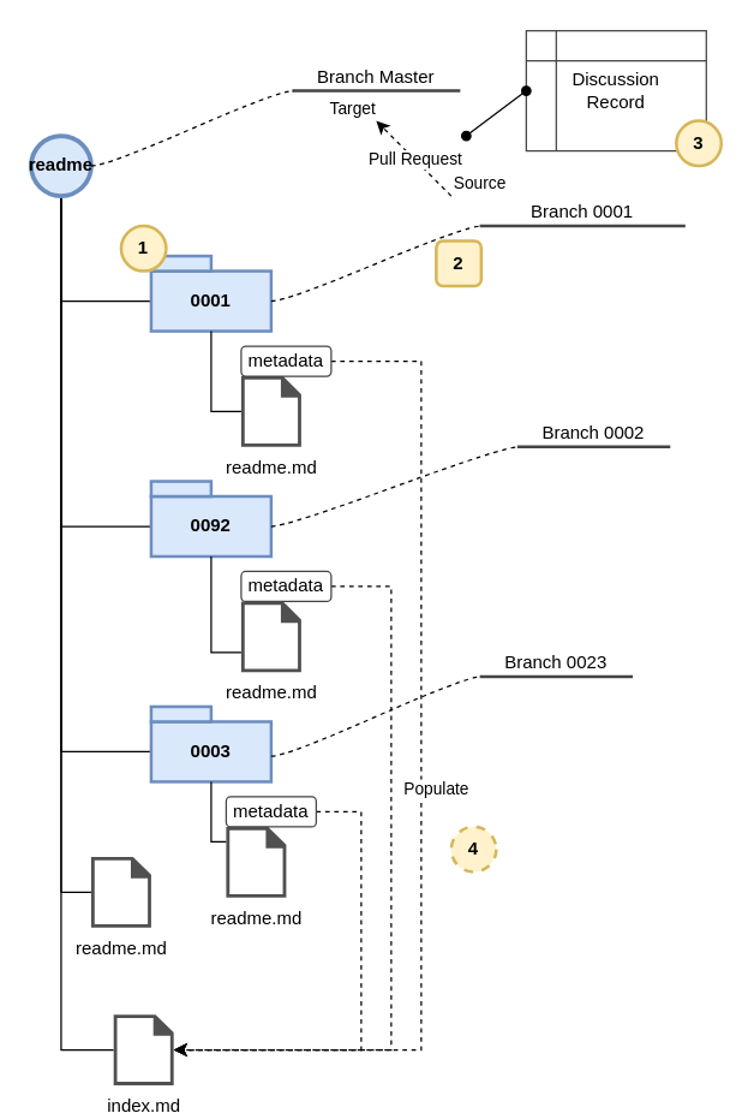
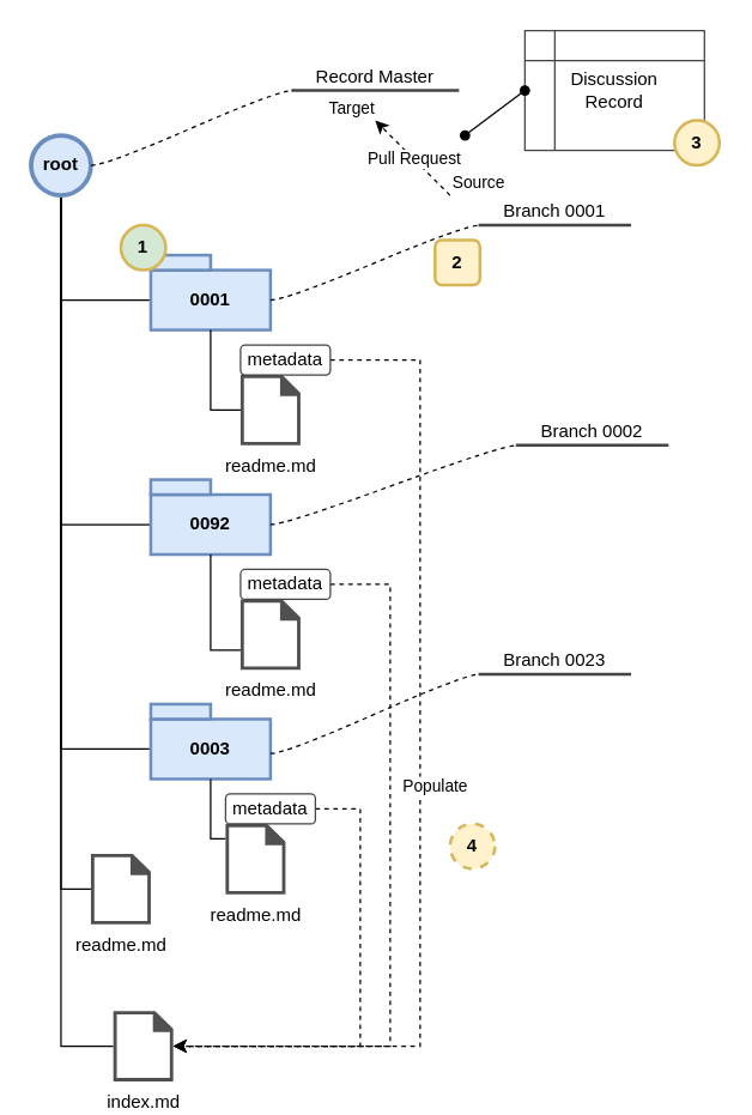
  <mxCell id="0" />
  <mxCell id="1" parent="0" />
  <mxCell id="2" style="edgeStyle=elbowEdgeStyle;rounded=0;orthogonalLoop=1;jettySize=auto;html=1;exitX=0.5;exitY=1;exitDx=0;exitDy=0;entryX=0;entryY=0.5;entryDx=0;entryDy=0;endArrow=none;endFill=0;" edge="1" parent="1" source="7" target="9"><mxGeometry relative="1" as="geometry"><Array as="points"><mxPoint x="40" y="170" /></Array></mxGeometry></mxCell>
  <mxCell id="3" style="edgeStyle=elbowEdgeStyle;rounded=0;orthogonalLoop=1;jettySize=auto;html=1;exitX=0.5;exitY=1;exitDx=0;exitDy=0;entryX=0;entryY=0.5;entryDx=0;entryDy=0;endArrow=none;endFill=0;" edge="1" parent="1" source="7" target="14"><mxGeometry relative="1" as="geometry"><Array as="points"><mxPoint x="40" y="240" /></Array></mxGeometry></mxCell>
  <mxCell id="4" style="edgeStyle=elbowEdgeStyle;rounded=0;orthogonalLoop=1;jettySize=auto;html=1;exitX=0.5;exitY=1;exitDx=0;exitDy=0;entryX=0;entryY=0.5;entryDx=0;entryDy=0;endArrow=none;endFill=0;" edge="1" parent="1" source="7" target="19"><mxGeometry relative="1" as="geometry"><Array as="points"><mxPoint x="40" y="310" /></Array></mxGeometry></mxCell>
  <mxCell id="5" style="edgeStyle=elbowEdgeStyle;rounded=0;orthogonalLoop=1;jettySize=auto;html=1;exitX=0.5;exitY=1;exitDx=0;exitDy=0;endArrow=none;endFill=0;" edge="1" parent="1" source="7" target="23"><mxGeometry relative="1" as="geometry"><Array as="points"><mxPoint x="40" y="530" /></Array></mxGeometry></mxCell>
  <mxCell id="6" style="edgeStyle=elbowEdgeStyle;rounded=0;orthogonalLoop=1;jettySize=auto;html=1;exitX=0.5;exitY=1;exitDx=0;exitDy=0;endArrow=none;endFill=0;" edge="1" parent="1" source="7" target="24"><mxGeometry relative="1" as="geometry"><Array as="points"><mxPoint x="40" y="580" /></Array></mxGeometry></mxCell>
- <mxCell id="7" value="readme" style="ellipse;whiteSpace=wrap;html=1;aspect=fixed;strokeColor=#6c8ebf;fillColor=#dae8fc;strokeWidth=3;fontStyle=1" vertex="1" parent="1"><mxGeometry x="20" y="90" width="40" height="40" as="geometry" /></mxCell>
+ <mxCell id="7" value="root" style="ellipse;whiteSpace=wrap;html=1;aspect=fixed;strokeColor=#6c8ebf;fillColor=#dae8fc;strokeWidth=3;fontStyle=1" vertex="1" parent="1"><mxGeometry x="20" y="90" width="40" height="40" as="geometry" /></mxCell>
  <mxCell id="8" value="&#10;0001" style="group;strokeWidth=1;fontStyle=1" vertex="1" connectable="0" parent="1"><mxGeometry x="100" y="170" width="80" height="50" as="geometry" /></mxCell>
  <mxCell id="9" value="0001" style="rounded=0;whiteSpace=wrap;html=1;strokeWidth=2;fillColor=#dae8fc;strokeColor=#6c8ebf;fontStyle=1" vertex="1" parent="8"><mxGeometry y="10" width="80" height="40" as="geometry" /></mxCell>
  <mxCell id="10" value="" style="rounded=0;whiteSpace=wrap;html=1;strokeWidth=2;fillColor=#dae8fc;strokeColor=#6c8ebf;" vertex="1" parent="8"><mxGeometry width="40" height="10" as="geometry" /></mxCell>
  <mxCell id="11" value="readme.md" style="sketch=0;pointerEvents=1;shadow=0;dashed=0;html=1;strokeColor=none;fillColor=#505050;labelPosition=center;verticalLabelPosition=bottom;verticalAlign=top;outlineConnect=0;align=center;shape=mxgraph.office.concepts.document_blank;" vertex="1" parent="1"><mxGeometry x="160" y="250" width="40" height="47" as="geometry" /></mxCell>
  <mxCell id="12" style="edgeStyle=elbowEdgeStyle;rounded=0;orthogonalLoop=1;jettySize=auto;html=1;exitX=0.5;exitY=1;exitDx=0;exitDy=0;endArrow=none;endFill=0;" edge="1" parent="1" source="9" target="11"><mxGeometry relative="1" as="geometry"><Array as="points"><mxPoint x="140" y="240" /></Array></mxGeometry></mxCell>
  <mxCell id="13" value="&#10;0001" style="group" vertex="1" connectable="0" parent="1"><mxGeometry x="100" y="320" width="80" height="50" as="geometry" /></mxCell>
  <mxCell id="14" value="0092" style="rounded=0;whiteSpace=wrap;html=1;strokeWidth=2;fillColor=#dae8fc;strokeColor=#6c8ebf;fontStyle=1" vertex="1" parent="13"><mxGeometry y="10" width="80" height="40" as="geometry" /></mxCell>
  <mxCell id="15" value="" style="rounded=0;whiteSpace=wrap;html=1;strokeWidth=2;fillColor=#dae8fc;strokeColor=#6c8ebf;" vertex="1" parent="13"><mxGeometry width="40" height="10" as="geometry" /></mxCell>
  <mxCell id="16" value="readme.md" style="sketch=0;pointerEvents=1;shadow=0;dashed=0;html=1;strokeColor=none;fillColor=#505050;labelPosition=center;verticalLabelPosition=bottom;verticalAlign=top;outlineConnect=0;align=center;shape=mxgraph.office.concepts.document_blank;" vertex="1" parent="1"><mxGeometry x="160" y="400" width="40" height="47" as="geometry" /></mxCell>
  <mxCell id="17" style="edgeStyle=elbowEdgeStyle;rounded=0;orthogonalLoop=1;jettySize=auto;html=1;exitX=0.5;exitY=1;exitDx=0;exitDy=0;endArrow=none;endFill=0;" edge="1" parent="1" source="14" target="16"><mxGeometry relative="1" as="geometry"><Array as="points"><mxPoint x="140" y="434" /></Array></mxGeometry></mxCell>
  <mxCell id="18" value="&#10;0001" style="group" vertex="1" connectable="0" parent="1"><mxGeometry x="100" y="470" width="80" height="50" as="geometry" /></mxCell>
  <mxCell id="19" value="0003" style="rounded=0;whiteSpace=wrap;html=1;strokeWidth=2;fillColor=#dae8fc;strokeColor=#6c8ebf;fontStyle=1" vertex="1" parent="18"><mxGeometry y="10" width="80" height="40" as="geometry" /></mxCell>
  <mxCell id="20" value="" style="rounded=0;whiteSpace=wrap;html=1;strokeWidth=2;fillColor=#dae8fc;strokeColor=#6c8ebf;" vertex="1" parent="18"><mxGeometry width="40" height="10" as="geometry" /></mxCell>
  <mxCell id="21" value="readme.md" style="sketch=0;pointerEvents=1;shadow=0;dashed=0;html=1;strokeColor=none;fillColor=#505050;labelPosition=center;verticalLabelPosition=bottom;verticalAlign=top;outlineConnect=0;align=center;shape=mxgraph.office.concepts.document_blank;" vertex="1" parent="1"><mxGeometry x="150" y="550" width="40" height="47" as="geometry" /></mxCell>
  <mxCell id="22" style="edgeStyle=elbowEdgeStyle;rounded=0;orthogonalLoop=1;jettySize=auto;html=1;exitX=0.5;exitY=1;exitDx=0;exitDy=0;endArrow=none;endFill=0;" edge="1" parent="1" source="19" target="21"><mxGeometry relative="1" as="geometry"><Array as="points"><mxPoint x="140" y="560" /></Array></mxGeometry></mxCell>
  <mxCell id="23" value="readme.md" style="sketch=0;pointerEvents=1;shadow=0;dashed=0;html=1;strokeColor=none;fillColor=#505050;labelPosition=center;verticalLabelPosition=bottom;verticalAlign=top;outlineConnect=0;align=center;shape=mxgraph.office.concepts.document_blank;" vertex="1" parent="1"><mxGeometry x="60" y="570" width="40" height="47" as="geometry" /></mxCell>
  <mxCell id="24" value="index.md" style="sketch=0;pointerEvents=1;shadow=0;dashed=0;html=1;strokeColor=none;fillColor=#505050;labelPosition=center;verticalLabelPosition=bottom;verticalAlign=top;outlineConnect=0;align=center;shape=mxgraph.office.concepts.document_blank;" vertex="1" parent="1"><mxGeometry x="75" y="675" width="40" height="47" as="geometry" /></mxCell>
- <mxCell id="25" value="Branch 0001" style="whiteSpace=wrap;html=1;shape=partialRectangle;top=0;left=0;bottom=1;right=0;points=[[0,1],[1,1]];fillColor=none;align=center;verticalAlign=bottom;routingCenterY=0.5;snapToPoint=1;recursiveResize=0;autosize=1;treeFolding=1;treeMoving=1;newEdgeStyle={&quot;edgeStyle&quot;:&quot;entityRelationEdgeStyle&quot;,&quot;startArrow&quot;:&quot;none&quot;,&quot;endArrow&quot;:&quot;none&quot;,&quot;segment&quot;:10,&quot;curved&quot;:1};strokeColor=#434445;strokeWidth=2;" vertex="1" parent="1"><mxGeometry x="320" y="130" width="135" height="20" as="geometry" /></mxCell>
+ <mxCell id="25" value="Branch 0001" style="whiteSpace=wrap;html=1;shape=partialRectangle;top=0;left=0;bottom=1;right=0;points=[[0,1],[1,1]];fillColor=none;align=center;verticalAlign=bottom;routingCenterY=0.5;snapToPoint=1;recursiveResize=0;autosize=1;treeFolding=1;treeMoving=1;newEdgeStyle={&quot;edgeStyle&quot;:&quot;entityRelationEdgeStyle&quot;,&quot;startArrow&quot;:&quot;none&quot;,&quot;endArrow&quot;:&quot;none&quot;,&quot;segment&quot;:10,&quot;curved&quot;:1};strokeColor=#434445;strokeWidth=2;" vertex="1" parent="1"><mxGeometry x="320" y="130" width="100" height="20" as="geometry" /></mxCell>
  <mxCell id="26" value="" style="edgeStyle=entityRelationEdgeStyle;startArrow=none;endArrow=none;segment=10;curved=1;exitX=1;exitY=0.5;exitDx=0;exitDy=0;dashed=1;" edge="1" target="25" parent="1" source="9"><mxGeometry relative="1" as="geometry"><mxPoint x="260" y="170" as="sourcePoint" /></mxGeometry></mxCell>
  <mxCell id="27" value="Branch 0002" style="whiteSpace=wrap;html=1;shape=partialRectangle;top=0;left=0;bottom=1;right=0;points=[[0,1],[1,1]];fillColor=none;align=center;verticalAlign=bottom;routingCenterY=0.5;snapToPoint=1;recursiveResize=0;autosize=1;treeFolding=1;treeMoving=1;newEdgeStyle={&quot;edgeStyle&quot;:&quot;entityRelationEdgeStyle&quot;,&quot;startArrow&quot;:&quot;none&quot;,&quot;endArrow&quot;:&quot;none&quot;,&quot;segment&quot;:10,&quot;curved&quot;:1};strokeColor=#434445;strokeWidth=2;" vertex="1" parent="1"><mxGeometry x="345" y="277" width="100" height="20" as="geometry" /></mxCell>
  <mxCell id="28" value="" style="edgeStyle=entityRelationEdgeStyle;startArrow=none;endArrow=none;segment=10;curved=1;dashed=1;exitX=1;exitY=0.5;exitDx=0;exitDy=0;" edge="1" target="27" parent="1" source="14"><mxGeometry relative="1" as="geometry"><mxPoint x="270" y="320" as="sourcePoint" /></mxGeometry></mxCell>
  <mxCell id="29" value="Branch 0023" style="whiteSpace=wrap;html=1;shape=partialRectangle;top=0;left=0;bottom=1;right=0;points=[[0,1],[1,1]];fillColor=none;align=center;verticalAlign=bottom;routingCenterY=0.5;snapToPoint=1;recursiveResize=0;autosize=1;treeFolding=1;treeMoving=1;newEdgeStyle={&quot;edgeStyle&quot;:&quot;entityRelationEdgeStyle&quot;,&quot;startArrow&quot;:&quot;none&quot;,&quot;endArrow&quot;:&quot;none&quot;,&quot;segment&quot;:10,&quot;curved&quot;:1};strokeColor=#434445;strokeWidth=2;" vertex="1" parent="1"><mxGeometry x="320" y="430" width="100" height="20" as="geometry" /></mxCell>
  <mxCell id="30" value="" style="edgeStyle=entityRelationEdgeStyle;startArrow=none;endArrow=none;segment=10;curved=1;dashed=1;exitX=1;exitY=0.5;exitDx=0;exitDy=0;" edge="1" parent="1" target="29"><mxGeometry relative="1" as="geometry"><mxPoint x="180" y="503" as="sourcePoint" /></mxGeometry></mxCell>
  <mxCell id="31" value="Populate" style="edgeStyle=elbowEdgeStyle;rounded=0;orthogonalLoop=1;jettySize=auto;html=1;exitX=1;exitY=0.5;exitDx=0;exitDy=0;dashed=1;endArrow=classic;endFill=1;strokeWidth=1;" edge="1" parent="1" source="32" target="24"><mxGeometry x="0.009" y="10" relative="1" as="geometry"><Array as="points"><mxPoint x="280" y="480" /></Array><mxPoint as="offset" /></mxGeometry></mxCell>
  <mxCell id="32" value="metadata" style="rounded=1;whiteSpace=wrap;html=1;strokeColor=#434445;strokeWidth=1;fillColor=#FFFFFF;" vertex="1" parent="1"><mxGeometry x="160" y="230" width="60" height="20" as="geometry" /></mxCell>
  <mxCell id="33" style="edgeStyle=elbowEdgeStyle;rounded=0;orthogonalLoop=1;jettySize=auto;html=1;exitX=1;exitY=0.5;exitDx=0;exitDy=0;dashed=1;endArrow=classic;endFill=1;strokeWidth=1;" edge="1" parent="1" source="34" target="24"><mxGeometry relative="1" as="geometry"><Array as="points"><mxPoint x="260" y="560" /></Array></mxGeometry></mxCell>
  <mxCell id="34" value="metadata" style="rounded=1;whiteSpace=wrap;html=1;strokeColor=#434445;strokeWidth=1;fillColor=#FFFFFF;" vertex="1" parent="1"><mxGeometry x="160" y="380" width="60" height="20" as="geometry" /></mxCell>
  <mxCell id="35" style="edgeStyle=elbowEdgeStyle;rounded=0;orthogonalLoop=1;jettySize=auto;html=1;exitX=1;exitY=0.5;exitDx=0;exitDy=0;endArrow=classic;endFill=1;dashed=1;strokeWidth=1;" edge="1" parent="1" source="36" target="24"><mxGeometry relative="1" as="geometry"><Array as="points"><mxPoint x="240" y="630" /></Array></mxGeometry></mxCell>
  <mxCell id="36" value="metadata" style="rounded=1;whiteSpace=wrap;html=1;strokeColor=#434445;strokeWidth=1;fillColor=#FFFFFF;" vertex="1" parent="1"><mxGeometry x="150" y="530" width="60" height="20" as="geometry" /></mxCell>
- <mxCell id="37" value="Branch Master" style="whiteSpace=wrap;html=1;shape=partialRectangle;top=0;left=0;bottom=1;right=0;points=[[0,1],[1,1]];fillColor=none;align=center;verticalAlign=bottom;routingCenterY=0.5;snapToPoint=1;recursiveResize=0;autosize=1;treeFolding=1;treeMoving=1;newEdgeStyle={&quot;edgeStyle&quot;:&quot;entityRelationEdgeStyle&quot;,&quot;startArrow&quot;:&quot;none&quot;,&quot;endArrow&quot;:&quot;none&quot;,&quot;segment&quot;:10,&quot;curved&quot;:1};strokeColor=#434445;strokeWidth=2;" vertex="1" parent="1"><mxGeometry x="195" y="40" width="110" height="20" as="geometry" /></mxCell>
+ <mxCell id="37" value="Record Master" style="whiteSpace=wrap;html=1;shape=partialRectangle;top=0;left=0;bottom=1;right=0;points=[[0,1],[1,1]];fillColor=none;align=center;verticalAlign=bottom;routingCenterY=0.5;snapToPoint=1;recursiveResize=0;autosize=1;treeFolding=1;treeMoving=1;newEdgeStyle={&quot;edgeStyle&quot;:&quot;entityRelationEdgeStyle&quot;,&quot;startArrow&quot;:&quot;none&quot;,&quot;endArrow&quot;:&quot;none&quot;,&quot;segment&quot;:10,&quot;curved&quot;:1};strokeColor=#434445;strokeWidth=2;" vertex="1" parent="1"><mxGeometry x="195" y="40" width="110" height="20" as="geometry" /></mxCell>
  <mxCell id="38" value="" style="edgeStyle=entityRelationEdgeStyle;startArrow=none;endArrow=none;segment=10;curved=1;exitX=1;exitY=0.5;exitDx=0;exitDy=0;dashed=1;" edge="1" parent="1" target="37"><mxGeometry relative="1" as="geometry"><mxPoint x="60" y="110" as="sourcePoint" /></mxGeometry></mxCell>
  <mxCell id="39" value="P" style="endArrow=classic;html=1;dashed=1;strokeWidth=1;" edge="1" parent="1"><mxGeometry relative="1" as="geometry"><mxPoint x="300" y="130" as="sourcePoint" /><mxPoint x="250" y="80" as="targetPoint" /></mxGeometry></mxCell>
  <mxCell id="40" value="Pull Request" style="edgeLabel;resizable=0;html=1;align=center;verticalAlign=middle;" connectable="0" vertex="1" parent="39"><mxGeometry relative="1" as="geometry" /></mxCell>
  <mxCell id="41" value="Source" style="edgeLabel;resizable=0;html=1;align=left;verticalAlign=bottom;" connectable="0" vertex="1" parent="39"><mxGeometry x="-1" relative="1" as="geometry" /></mxCell>
  <mxCell id="42" value="Target" style="edgeLabel;resizable=0;html=1;align=right;verticalAlign=bottom;" connectable="0" vertex="1" parent="39"><mxGeometry x="1" relative="1" as="geometry" /></mxCell>
  <mxCell id="43" value="Discussion&lt;br&gt;Record" style="shape=internalStorage;whiteSpace=wrap;html=1;backgroundOutline=1;strokeColor=#434445;strokeWidth=1;fillColor=#FFFFFF;" vertex="1" parent="1"><mxGeometry x="350" y="20" width="120" height="80" as="geometry" /></mxCell>
  <mxCell id="44" style="rounded=0;orthogonalLoop=1;jettySize=auto;html=1;exitX=0;exitY=0.5;exitDx=0;exitDy=0;endArrow=oval;endFill=1;strokeWidth=1;startArrow=oval;startFill=1;" edge="1" parent="1" source="43"><mxGeometry relative="1" as="geometry"><mxPoint x="310" y="90" as="targetPoint" /></mxGeometry></mxCell>
- <mxCell id="45" value="1" style="ellipse;whiteSpace=wrap;html=1;aspect=fixed;strokeColor=#d6b656;strokeWidth=2;fillColor=#fff2cc;fontStyle=1" vertex="1" parent="1"><mxGeometry x="80" y="150" width="30" height="30" as="geometry" /></mxCell>
+ <mxCell id="45" value="1" style="ellipse;whiteSpace=wrap;html=1;aspect=fixed;strokeColor=#d6b656;strokeWidth=2;fillColor=#d5e8d4;fontStyle=1;" vertex="1" parent="1"><mxGeometry x="80" y="150" width="30" height="30" as="geometry" /></mxCell>
  <mxCell id="46" value="2" style="whiteSpace=wrap;html=1;aspect=fixed;strokeColor=#d6b656;strokeWidth=2;fillColor=#fff2cc;fontStyle=1;rounded=1;" vertex="1" parent="1"><mxGeometry x="290" y="160" width="30" height="30" as="geometry" /></mxCell>
  <mxCell id="47" value="3" style="ellipse;whiteSpace=wrap;html=1;aspect=fixed;strokeColor=#d6b656;strokeWidth=2;fillColor=#fff2cc;fontStyle=1" vertex="1" parent="1"><mxGeometry x="450" y="80" width="30" height="30" as="geometry" /></mxCell>
  <mxCell id="48" value="4" style="ellipse;whiteSpace=wrap;html=1;aspect=fixed;strokeColor=#d6b656;strokeWidth=2;fillColor=#fff2cc;fontStyle=1;dashed=1;" vertex="1" parent="1"><mxGeometry x="300" y="550" width="30" height="30" as="geometry" /></mxCell>
